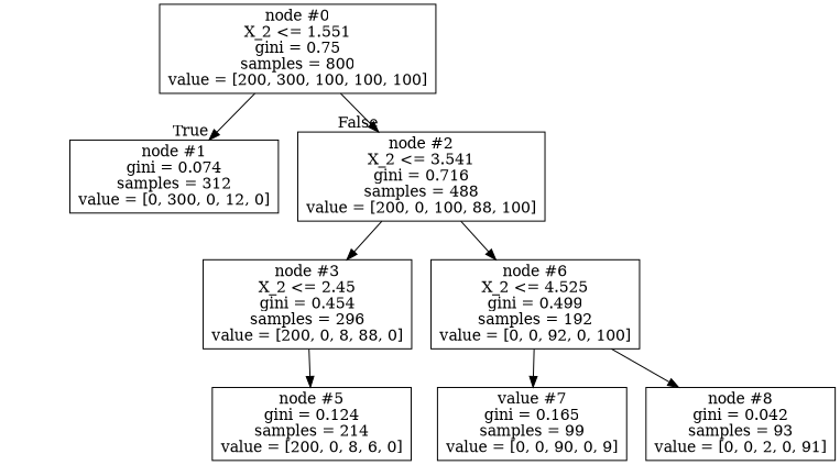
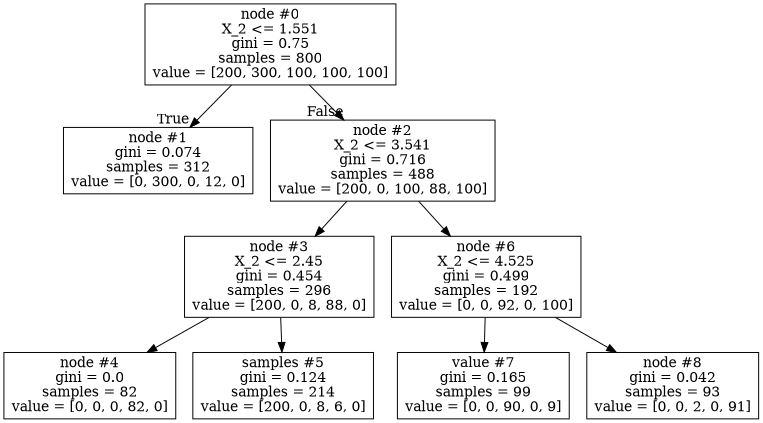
  digraph {
    node [shape=box]
    n1 [label="node #0\nX_2 <= 1.551\ngini = 0.75\nsamples = 800\nvalue = [200, 300, 100, 100, 100]"]
    n2 [label="node #1\ngini = 0.074\nsamples = 312\nvalue = [0, 300, 0, 12, 0]"]
    n3 [label="node #2\nX_2 <= 3.541\ngini = 0.716\nsamples = 488\nvalue = [200, 0, 100, 88, 100]"]
    n4 [label="node #3\nX_2 <= 2.45\ngini = 0.454\nsamples = 296\nvalue = [200, 0, 8, 88, 0]"]
    n5 [label="node #6\nX_2 <= 4.525\ngini = 0.499\nsamples = 192\nvalue = [0, 0, 92, 0, 100]"]
-   n7 [label="node #5\ngini = 0.124\nsamples = 214\nvalue = [200, 0, 8, 6, 0]"]
+   n6 [label="node #4\ngini = 0.0\nsamples = 82\nvalue = [0, 0, 0, 82, 0]"]
+   n7 [label="samples #5\ngini = 0.124\nsamples = 214\nvalue = [200, 0, 8, 6, 0]"]
    n8 [label="value #7\ngini = 0.165\nsamples = 99\nvalue = [0, 0, 90, 0, 9]"]
    n9 [label="node #8\ngini = 0.042\nsamples = 93\nvalue = [0, 0, 2, 0, 91]"]
    n1 -> n2 [headlabel=True labelangle=45 labeldistance=2.5]
    n1 -> n3 [headlabel=False labelangle=-45 labeldistance=2.5]
    n3 -> n4
    n3 -> n5
+   n4 -> n6
    n4 -> n7
    n5 -> n8
    n5 -> n9
  }
